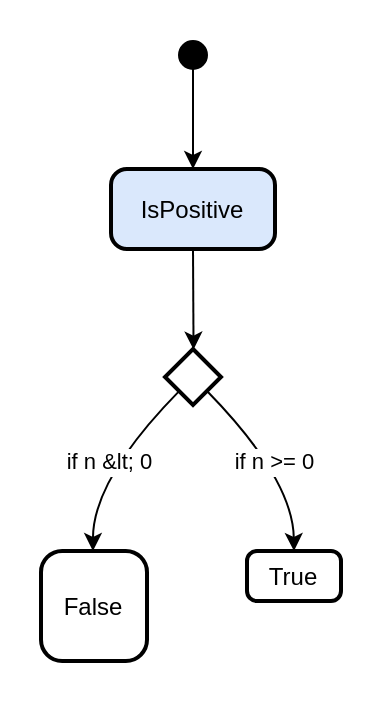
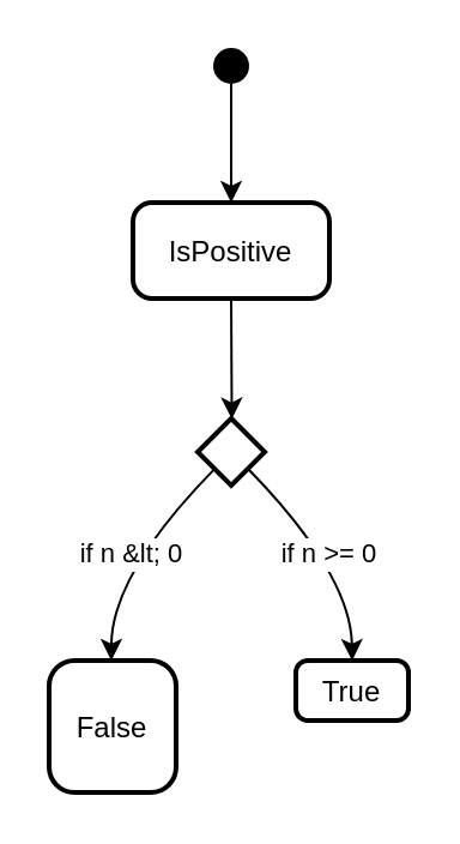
  <mxCell id="0" />
  <mxCell id="1" parent="0" />
  <mxCell id="2" value="" style="rhombus;strokeWidth=2;whiteSpace=wrap;" vertex="1" parent="1"><mxGeometry x="82" y="174" width="28" height="28" as="geometry" /></mxCell>
  <mxCell id="3" value="" style="ellipse;fillColor=strokeColor;" vertex="1" parent="1"><mxGeometry x="89" y="20" width="14" height="14" as="geometry" /></mxCell>
- <mxCell id="4" value="IsPositive" style="rounded=1;arcSize=20;strokeWidth=2;fillColor=#dae8fc;" vertex="1" parent="1"><mxGeometry x="55" y="84" width="82" height="40" as="geometry" /></mxCell>
+ <mxCell id="4" value="IsPositive" style="rounded=1;arcSize=20;strokeWidth=2" vertex="1" parent="1"><mxGeometry x="55" y="84" width="82" height="40" as="geometry" /></mxCell>
  <mxCell id="5" value="False" style="rounded=1;arcSize=20;strokeWidth=2" vertex="1" parent="1"><mxGeometry x="20" y="275" width="53" height="55" as="geometry" /></mxCell>
  <mxCell id="6" value="True" style="rounded=1;arcSize=20;strokeWidth=2" vertex="1" parent="1"><mxGeometry x="123" y="275" width="47" height="25" as="geometry" /></mxCell>
  <mxCell id="7" value="" style="curved=1;startArrow=none;;exitX=0.52;exitY=1;entryX=0.5;entryY=0;" edge="1" parent="1" source="3" target="4"><mxGeometry relative="1" as="geometry"><Array as="points" /></mxGeometry></mxCell>
  <mxCell id="8" value="" style="curved=1;startArrow=none;;exitX=0.5;exitY=1;entryX=0.51;entryY=0;" edge="1" parent="1" source="4" target="2"><mxGeometry relative="1" as="geometry"><Array as="points" /></mxGeometry></mxCell>
  <mxCell id="9" value="if n &amp;lt; 0" style="curved=1;startArrow=none;;exitX=0.01;exitY=1;entryX=0.49;entryY=0;" edge="1" parent="1" source="2" target="5"><mxGeometry relative="1" as="geometry"><Array as="points"><mxPoint x="46" y="239" /></Array></mxGeometry></mxCell>
  <mxCell id="10" value="if n &gt;= 0" style="curved=1;startArrow=none;;exitX=1;exitY=1;entryX=0.5;entryY=0;" edge="1" parent="1" source="2" target="6"><mxGeometry relative="1" as="geometry"><Array as="points"><mxPoint x="146" y="239" /></Array></mxGeometry></mxCell>
